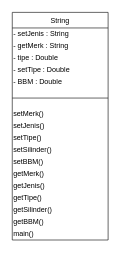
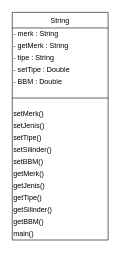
  <mxCell id="0" />
  <mxCell id="1" parent="0" />
  <mxCell id="2" value="String" style="swimlane;fontStyle=0;align=center;verticalAlign=top;childLayout=stackLayout;horizontal=1;startSize=26;horizontalStack=0;resizeParent=1;resizeLast=0;collapsible=1;marginBottom=0;rounded=0;shadow=0;strokeWidth=1;" parent="1" vertex="1"><mxGeometry x="20" y="20" width="160" height="380" as="geometry"><mxRectangle x="550" y="140" width="160" height="26" as="alternateBounds" /></mxGeometry></mxCell>
- <mxCell id="3" value="- setJenis : String" style="text;html=1;align=left;verticalAlign=middle;resizable=0;points=[];autosize=1;" parent="2" vertex="1"><mxGeometry y="26" width="160" height="20" as="geometry" /></mxCell>
+ <mxCell id="3" value="- merk : String" style="text;html=1;align=left;verticalAlign=middle;resizable=0;points=[];autosize=1;" parent="2" vertex="1"><mxGeometry y="26" width="160" height="20" as="geometry" /></mxCell>
  <mxCell id="4" value="- getMerk : String" style="text;html=1;align=left;verticalAlign=middle;resizable=0;points=[];autosize=1;" vertex="1" parent="2"><mxGeometry y="46" width="160" height="20" as="geometry" /></mxCell>
- <mxCell id="5" value="- tipe : Double" style="text;html=1;align=left;verticalAlign=middle;resizable=0;points=[];autosize=1;" vertex="1" parent="2"><mxGeometry y="66" width="160" height="20" as="geometry" /></mxCell>
+ <mxCell id="5" value="- tipe : String" style="text;html=1;align=left;verticalAlign=middle;resizable=0;points=[];autosize=1;" vertex="1" parent="2"><mxGeometry y="66" width="160" height="20" as="geometry" /></mxCell>
  <mxCell id="6" value="- setTipe : Double" style="text;html=1;align=left;verticalAlign=middle;resizable=0;points=[];autosize=1;" vertex="1" parent="2"><mxGeometry y="86" width="160" height="20" as="geometry" /></mxCell>
  <mxCell id="7" value="- BBM : Double" style="text;html=1;align=left;verticalAlign=middle;resizable=0;points=[];autosize=1;" vertex="1" parent="2"><mxGeometry y="106" width="160" height="20" as="geometry" /></mxCell>
  <mxCell id="8" value="" style="line;html=1;strokeWidth=1;align=left;verticalAlign=middle;spacingTop=-1;spacingLeft=3;spacingRight=3;rotatable=0;labelPosition=right;points=[];portConstraint=eastwest;" parent="2" vertex="1"><mxGeometry y="126" width="160" height="34" as="geometry" /></mxCell>
  <mxCell id="9" value="setMerk()" style="text;html=1;align=left;verticalAlign=middle;resizable=0;points=[];autosize=1;" vertex="1" parent="2"><mxGeometry y="160" width="160" height="20" as="geometry" /></mxCell>
  <mxCell id="10" value="setJenis()" style="text;html=1;align=left;verticalAlign=middle;resizable=0;points=[];autosize=1;" parent="2" vertex="1"><mxGeometry y="180" width="160" height="20" as="geometry" /></mxCell>
  <mxCell id="11" value="setTipe()" style="text;html=1;align=left;verticalAlign=middle;resizable=0;points=[];autosize=1;" parent="2" vertex="1"><mxGeometry y="200" width="160" height="20" as="geometry" /></mxCell>
  <mxCell id="12" value="setSilinder()" style="text;html=1;align=left;verticalAlign=middle;resizable=0;points=[];autosize=1;" parent="2" vertex="1"><mxGeometry y="220" width="160" height="20" as="geometry" /></mxCell>
  <mxCell id="13" value="setBBM()" style="text;html=1;align=left;verticalAlign=middle;resizable=0;points=[];autosize=1;" parent="2" vertex="1"><mxGeometry y="240" width="160" height="20" as="geometry" /></mxCell>
  <mxCell id="14" value="getMerk()" style="text;html=1;align=left;verticalAlign=middle;resizable=0;points=[];autosize=1;" parent="2" vertex="1"><mxGeometry y="260" width="160" height="20" as="geometry" /></mxCell>
  <mxCell id="15" value="getJenis()" style="text;html=1;align=left;verticalAlign=middle;resizable=0;points=[];autosize=1;" parent="2" vertex="1"><mxGeometry y="280" width="160" height="20" as="geometry" /></mxCell>
  <mxCell id="16" value="getTipe()" style="text;html=1;align=left;verticalAlign=middle;resizable=0;points=[];autosize=1;" parent="2" vertex="1"><mxGeometry y="300" width="160" height="20" as="geometry" /></mxCell>
  <mxCell id="17" value="getSilinder()" style="text;html=1;align=left;verticalAlign=middle;resizable=0;points=[];autosize=1;" parent="2" vertex="1"><mxGeometry y="320" width="160" height="20" as="geometry" /></mxCell>
  <mxCell id="18" value="getBBM()" style="text;html=1;align=left;verticalAlign=middle;resizable=0;points=[];autosize=1;" parent="2" vertex="1"><mxGeometry y="340" width="160" height="20" as="geometry" /></mxCell>
  <mxCell id="19" value="main()" style="text;html=1;align=left;verticalAlign=middle;resizable=0;points=[];autosize=1;" parent="2" vertex="1"><mxGeometry y="360" width="160" height="20" as="geometry" /></mxCell>
